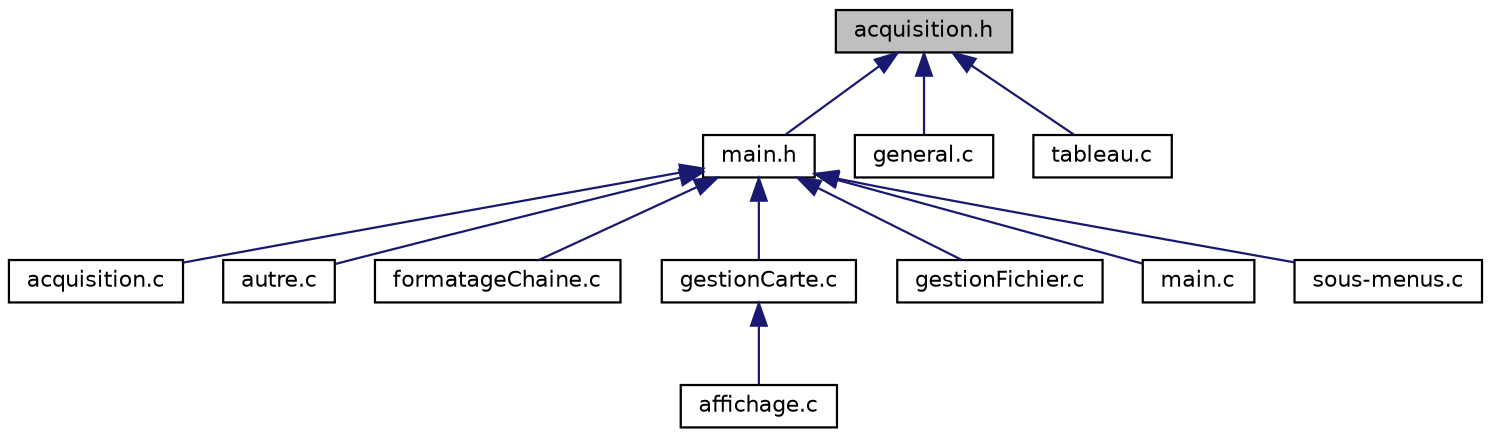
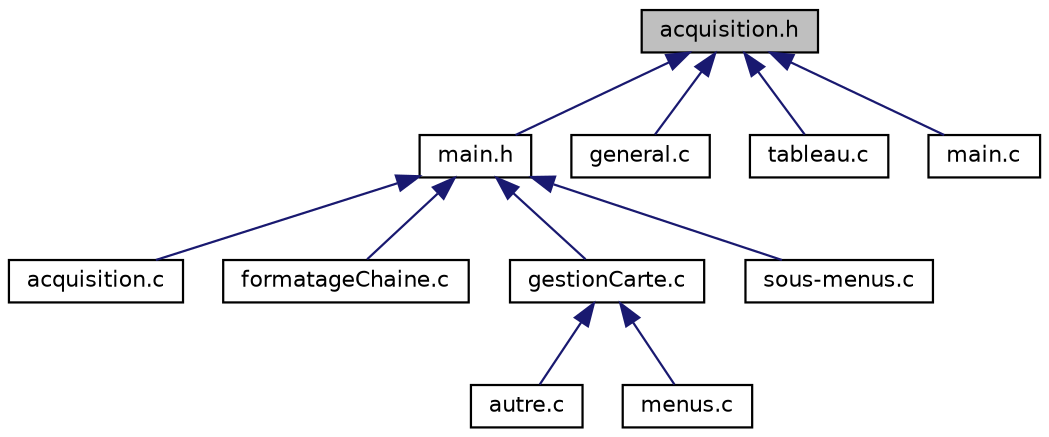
  digraph {
    node [color=black fillcolor=white fontname=Helvetica fontsize=10 shape=record style=filled]
    edge [color=midnightblue dir=back fontname=Helvetica fontsize=10 labelfontname=Helvetica labelfontsize=10 style=solid]
    n1 [fillcolor=grey75 fontcolor=black height=0.2 label="acquisition.h" width=0.4]
    n2 [height=0.2 label="main.h" width=0.4]
    n3 [height=0.2 label="general.c" width=0.4]
    n4 [height=0.2 label="tableau.c" width=0.4]
    n5 [height=0.2 label="acquisition.c" width=0.4]
    n6 [height=0.2 label="autre.c" width=0.4]
    n7 [height=0.2 label="formatageChaine.c" width=0.4]
    n8 [height=0.2 label="gestionCarte.c" width=0.4]
-   n9 [height=0.2 label="gestionFichier.c" width=0.4]
    n10 [height=0.2 label="main.c" width=0.4]
    n11 [height=0.2 label="sous-menus.c" width=0.4]
-   n12 [height=0.2 label="affichage.c" width=0.4]
+   n12 [height=0.2 label="menus.c" width=0.4]
    n1 -> n2
    n1 -> n3
    n1 -> n4
    n2 -> n5
-   n2 -> n6
+   n8 -> n6
    n2 -> n7
    n2 -> n8
-   n2 -> n9
-   n2 -> n10
+   n1 -> n10
    n2 -> n11
    n8 -> n12
  }
